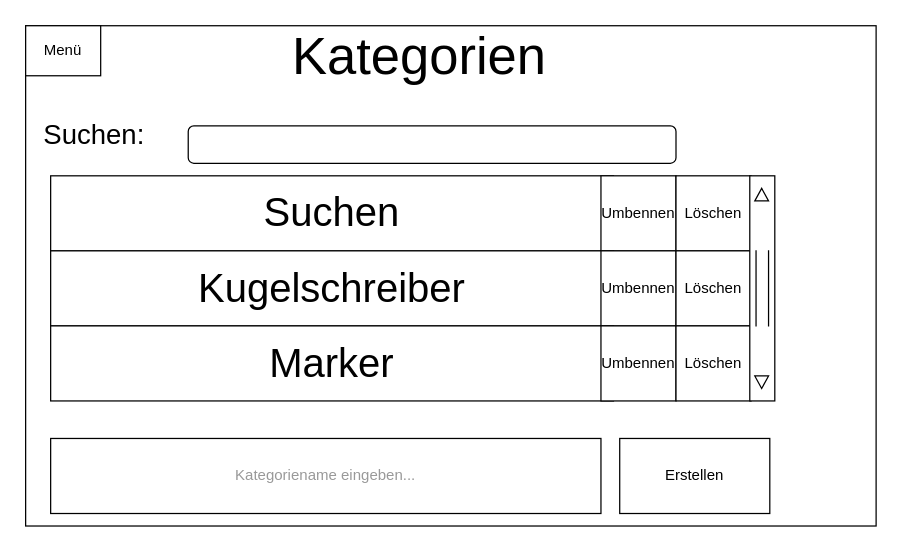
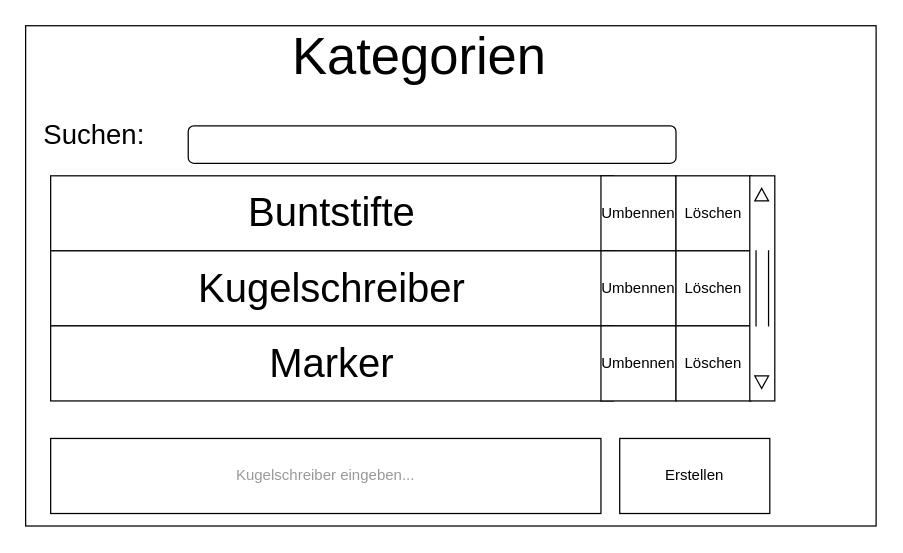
  <mxCell id="0" />
  <mxCell id="1" parent="0" />
  <mxCell id="2" value="" style="rounded=0;whiteSpace=wrap;html=1;" parent="1" vertex="1"><mxGeometry x="20" y="20" width="680" height="400" as="geometry" /></mxCell>
  <mxCell id="3" value="&lt;font style=&quot;font-size: 42px&quot;&gt;Kategorien&lt;/font&gt;" style="text;html=1;strokeColor=none;fillColor=none;align=center;verticalAlign=middle;whiteSpace=wrap;rounded=0;" parent="1" vertex="1"><mxGeometry x="165" y="25" width="340" height="40" as="geometry" /></mxCell>
- <mxCell id="4" value="&lt;font style=&quot;font-size: 32px&quot;&gt;Suchen&lt;/font&gt;" style="rounded=0;whiteSpace=wrap;html=1;" parent="1" vertex="1"><mxGeometry x="40" y="140" width="450" height="60" as="geometry" /></mxCell>
+ <mxCell id="4" value="&lt;font style=&quot;font-size: 32px&quot;&gt;Buntstifte&lt;/font&gt;" style="rounded=0;whiteSpace=wrap;html=1;" parent="1" vertex="1"><mxGeometry x="40" y="140" width="450" height="60" as="geometry" /></mxCell>
  <mxCell id="5" value="Umbennen" style="rounded=0;whiteSpace=wrap;html=1;" parent="1" vertex="1"><mxGeometry x="480" y="140" width="60" height="60" as="geometry" /></mxCell>
  <mxCell id="6" value="Löschen" style="rounded=0;whiteSpace=wrap;html=1;" parent="1" vertex="1"><mxGeometry x="540" y="140" width="60" height="60" as="geometry" /></mxCell>
  <mxCell id="7" value="&lt;span style=&quot;font-size: 32px&quot;&gt;Kugelschreiber&lt;/span&gt;" style="rounded=0;whiteSpace=wrap;html=1;" parent="1" vertex="1"><mxGeometry x="40" y="200" width="450" height="60" as="geometry" /></mxCell>
  <mxCell id="8" value="Umbennen" style="rounded=0;whiteSpace=wrap;html=1;" parent="1" vertex="1"><mxGeometry x="480" y="200" width="60" height="60" as="geometry" /></mxCell>
  <mxCell id="9" value="Löschen" style="rounded=0;whiteSpace=wrap;html=1;" parent="1" vertex="1"><mxGeometry x="540" y="200" width="60" height="60" as="geometry" /></mxCell>
  <mxCell id="10" value="&lt;font style=&quot;font-size: 32px&quot;&gt;Marker&lt;/font&gt;" style="rounded=0;whiteSpace=wrap;html=1;" parent="1" vertex="1"><mxGeometry x="40" y="260" width="450" height="60" as="geometry" /></mxCell>
  <mxCell id="11" value="Umbennen" style="rounded=0;whiteSpace=wrap;html=1;" parent="1" vertex="1"><mxGeometry x="480" y="260" width="60" height="60" as="geometry" /></mxCell>
  <mxCell id="12" value="Löschen" style="rounded=0;whiteSpace=wrap;html=1;" parent="1" vertex="1"><mxGeometry x="540" y="260" width="60" height="60" as="geometry" /></mxCell>
- <mxCell id="13" value="&lt;font color=&quot;#999999&quot;&gt;Kategoriename eingeben...&lt;/font&gt;" style="rounded=0;whiteSpace=wrap;html=1;" parent="1" vertex="1"><mxGeometry x="40" y="350" width="440" height="60" as="geometry" /></mxCell>
+ <mxCell id="13" value="&lt;font color=&quot;#999999&quot;&gt;Kugelschreiber eingeben...&lt;/font&gt;" style="rounded=0;whiteSpace=wrap;html=1;" parent="1" vertex="1"><mxGeometry x="40" y="350" width="440" height="60" as="geometry" /></mxCell>
  <mxCell id="14" value="Erstellen" style="rounded=0;whiteSpace=wrap;html=1;" parent="1" vertex="1"><mxGeometry x="495" y="350" width="120" height="60" as="geometry" /></mxCell>
  <mxCell id="15" value="" style="rounded=1;whiteSpace=wrap;html=1;" parent="1" vertex="1"><mxGeometry x="150" y="100" width="390" height="30" as="geometry" /></mxCell>
  <mxCell id="16" value="&lt;font style=&quot;font-size: 22px&quot;&gt;Suchen:&lt;/font&gt;" style="text;html=1;strokeColor=none;fillColor=none;align=center;verticalAlign=middle;whiteSpace=wrap;rounded=0;" parent="1" vertex="1"><mxGeometry x="30" y="90" width="90" height="35" as="geometry" /></mxCell>
- <mxCell id="17" value="Menü" style="rounded=0;whiteSpace=wrap;html=1;" parent="1" vertex="1"><mxGeometry x="20" y="20" width="60" height="40" as="geometry" /></mxCell>
  <mxCell id="18" value="" style="rounded=0;whiteSpace=wrap;html=1;" parent="1" vertex="1"><mxGeometry x="599" y="140" width="20" height="180" as="geometry" /></mxCell>
  <mxCell id="19" value="" style="shape=partialRectangle;whiteSpace=wrap;html=1;top=0;bottom=0;fillColor=none;" parent="1" vertex="1"><mxGeometry x="604" y="200" width="10" height="60" as="geometry" /></mxCell>
  <mxCell id="20" value="" style="html=1;shadow=0;dashed=0;align=center;verticalAlign=middle;shape=mxgraph.arrows2.arrow;dy=0.6;dx=40;direction=south;notch=0;" parent="1" vertex="1"><mxGeometry x="603" y="300" width="11" height="10" as="geometry" /></mxCell>
  <mxCell id="21" value="" style="html=1;shadow=0;dashed=0;align=center;verticalAlign=middle;shape=mxgraph.arrows2.arrow;dy=0.6;dx=40;direction=north;notch=0;" parent="1" vertex="1"><mxGeometry x="603" y="150" width="11" height="10" as="geometry" /></mxCell>
